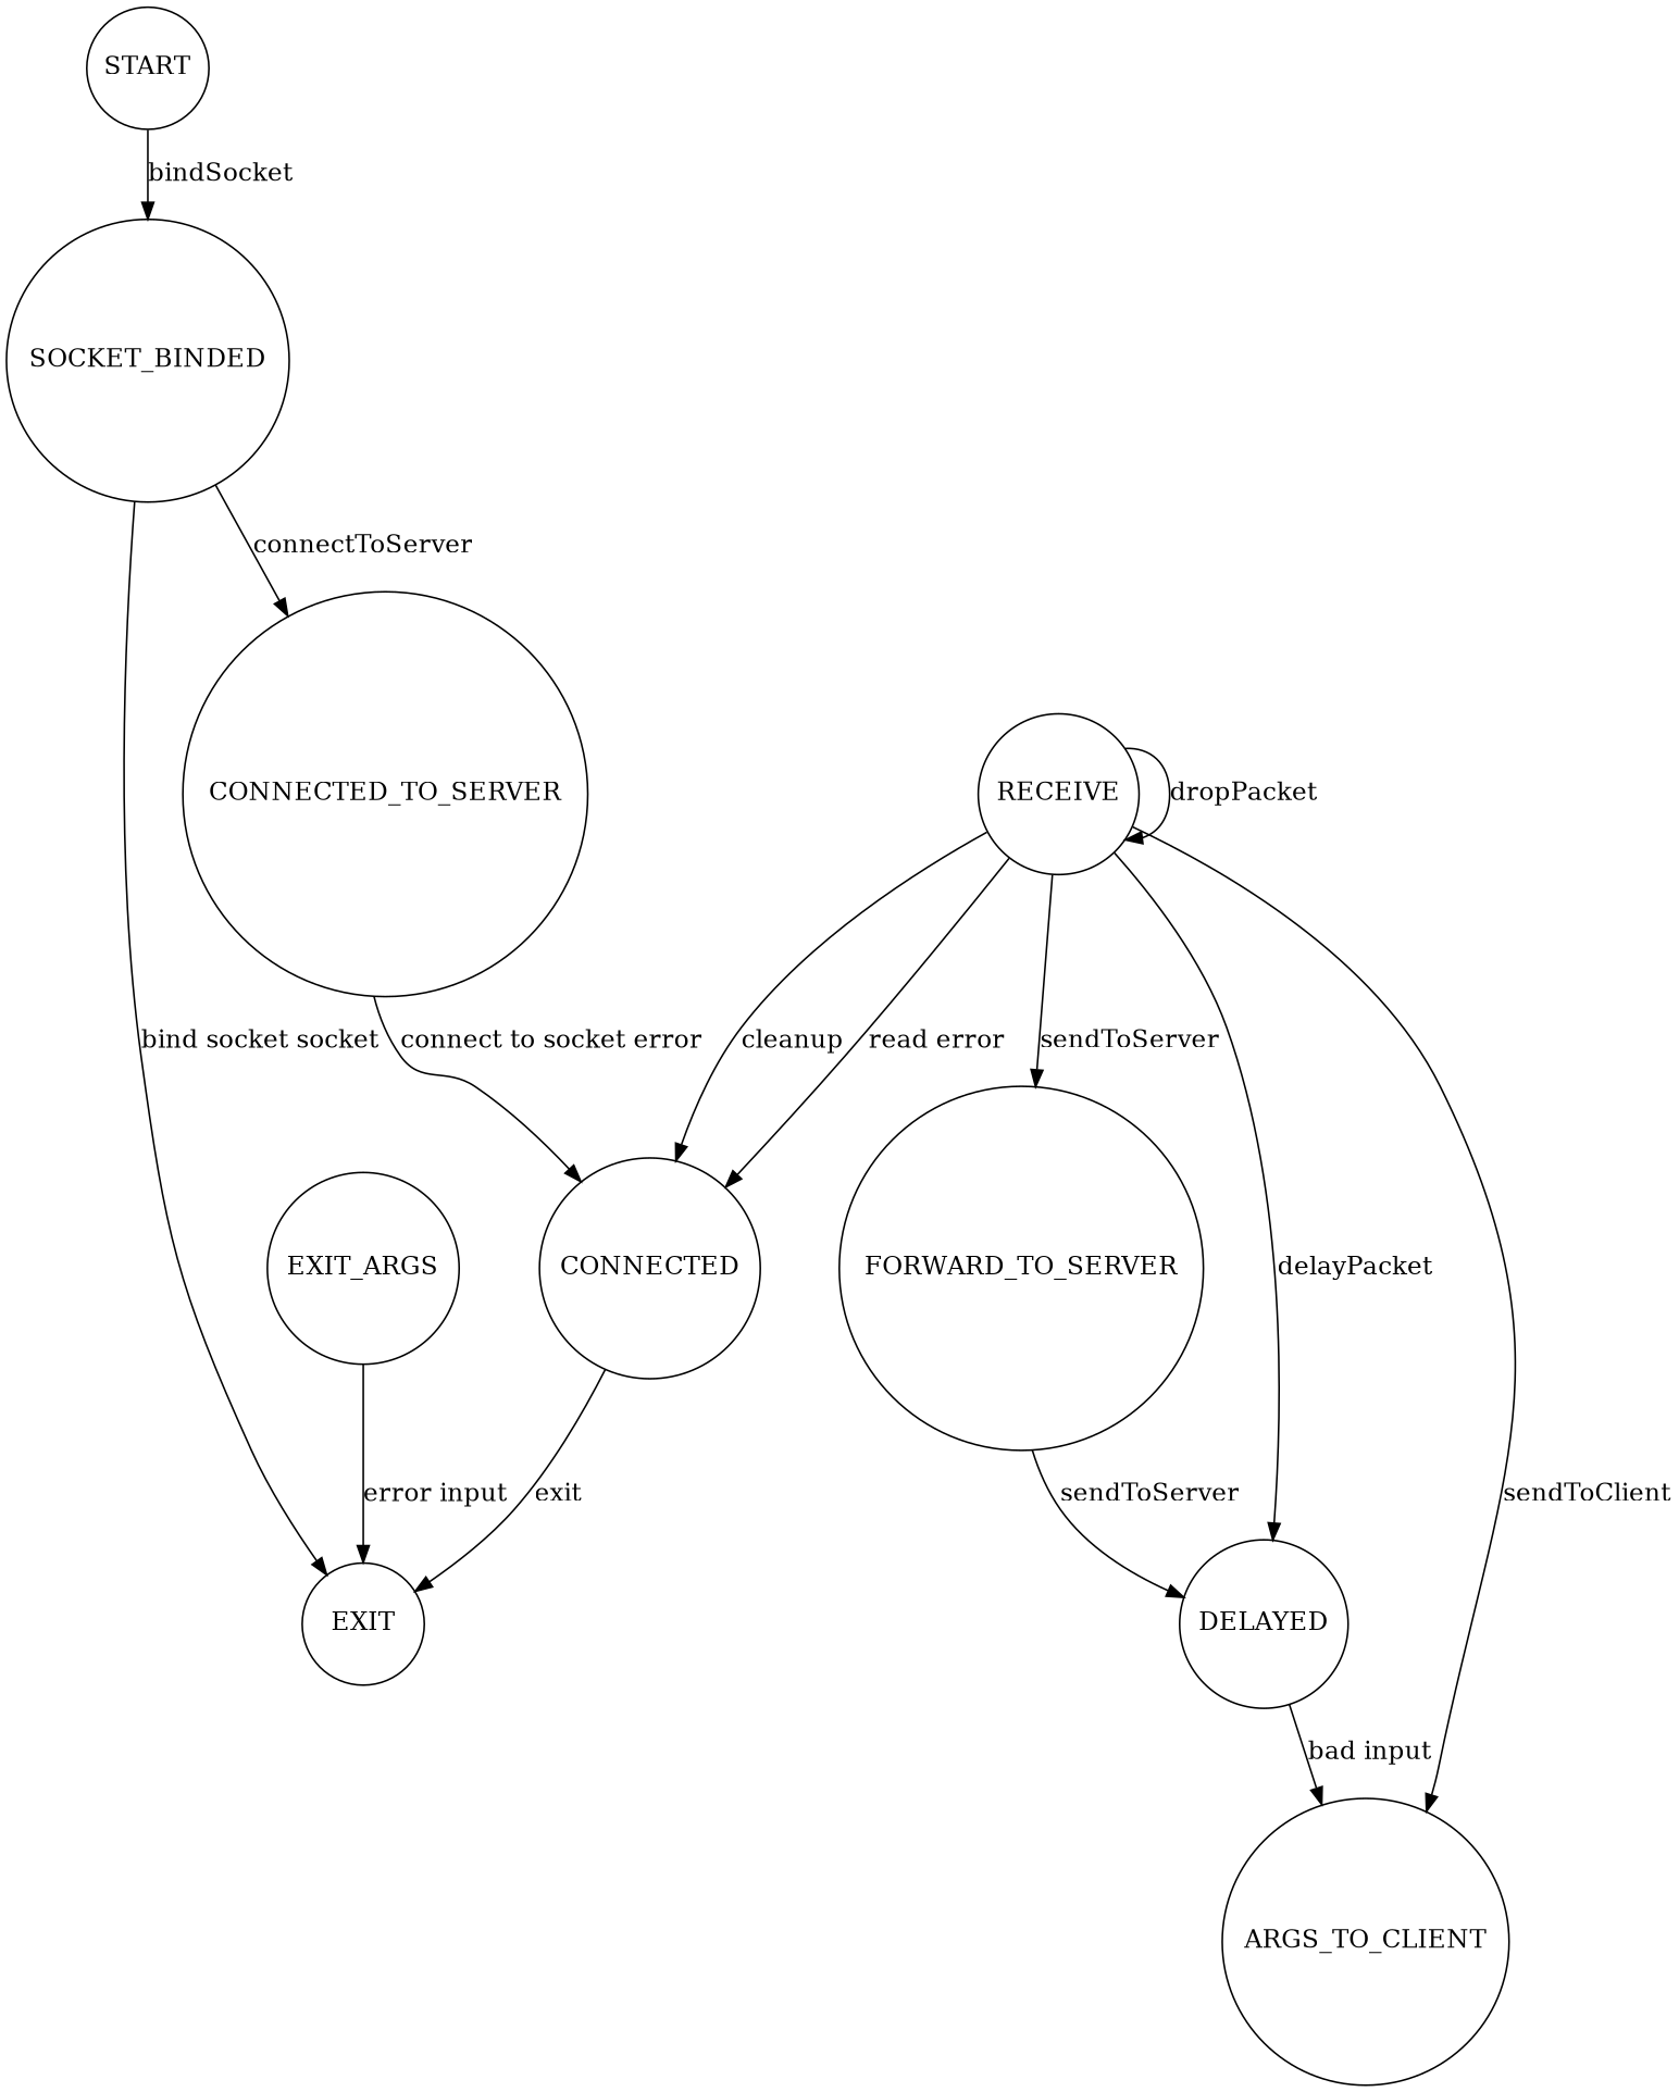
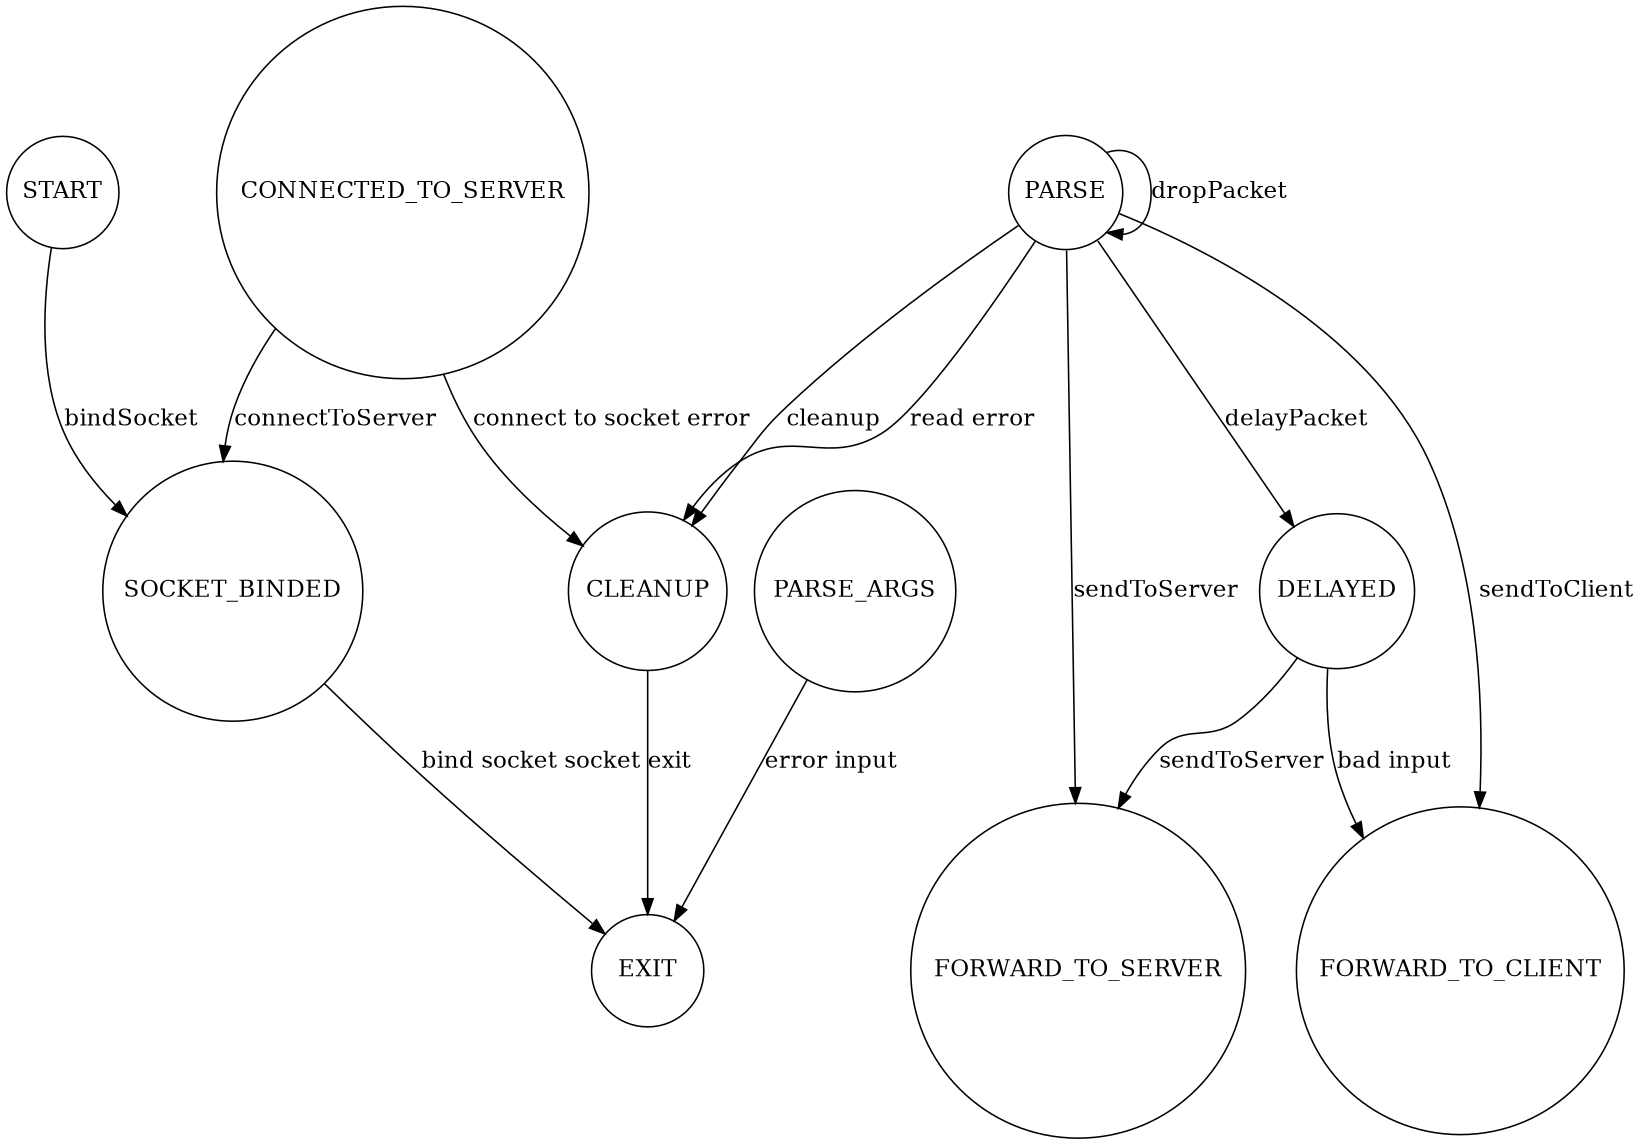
  digraph {
    node [fontsize=15 shape=circle]
    edge [fontsize=15]
    START [height=1 width=1]
    SOCKET_BINDED [height=1 width=1]
    EXIT [height=1 width=1]
    CONNECTED_TO_SERVER [height=1 width=1]
-   PARSE_ARGS [height=1 width=1 label=EXIT_ARGS]
-   CLEANUP [height=1 width=1 label=CONNECTED]
-   RECEIVE [height=1 width=1]
+   PARSE_ARGS [height=1 width=1]
+   CLEANUP [height=1 width=1]
+   RECEIVE [height=1 width=1 label=PARSE]
    DELAYED [height=1 width=1]
-   FORWARD_TO_CLIENT [height=1 width=1 label=ARGS_TO_CLIENT]
+   FORWARD_TO_CLIENT [height=1 width=1]
    FORWARD_TO_SERVER [height=1 width=1]
    START -> SOCKET_BINDED [label=bindSocket]
    SOCKET_BINDED -> EXIT [label="bind socket socket"]
-   SOCKET_BINDED -> CONNECTED_TO_SERVER [label=connectToServer]
+   CONNECTED_TO_SERVER -> SOCKET_BINDED [label=connectToServer]
    CONNECTED_TO_SERVER -> CLEANUP [label="connect to socket error"]
    PARSE_ARGS -> EXIT [label="error input"]
    CLEANUP -> EXIT [label=exit]
    RECEIVE -> CLEANUP [label=cleanup]
    RECEIVE -> CLEANUP [label="read error"]
    RECEIVE -> RECEIVE [label=dropPacket]
    RECEIVE -> DELAYED [label=delayPacket]
    RECEIVE -> FORWARD_TO_CLIENT [label=sendToClient]
    RECEIVE -> FORWARD_TO_SERVER [label=sendToServer]
    DELAYED -> FORWARD_TO_CLIENT [label="bad input"]
-   FORWARD_TO_SERVER -> DELAYED [label=sendToServer]
+   DELAYED -> FORWARD_TO_SERVER [label=sendToServer]
  }
